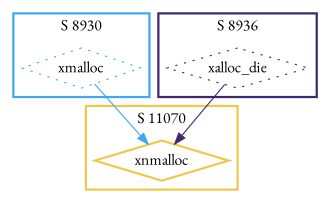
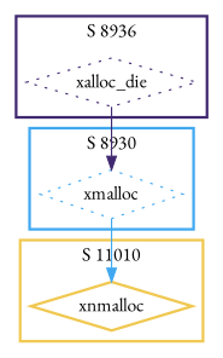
  digraph {
    fontname="EB Garamond"
    node [fontname="EB Garamond" shape=diamond style=dotted]
    edge [fontname="EB Garamond"]
    n1 [color="#40A8F0" label=xmalloc]
    n2 [color="#F0C850" label=xnmalloc style=bold]
    n3 [color="#402870" label=xalloc_die]
    subgraph cluster_1 {
      color="#40A8F0"
      label="S 8930"
      style=bold
      n1
    }
    subgraph cluster_2 {
      color="#F0C850"
-     label="S 11070"
+     label="S 11010"
      style=bold
      n2
    }
    subgraph cluster_3 {
      color="#402870"
      label="S 8936"
      style=bold
      n3
    }
    n1 -> n2 [color="#40A8F0"]
-   n3 -> n2 [color="#402870"]
+   n3 -> n1 [color="#402870"]
  }
